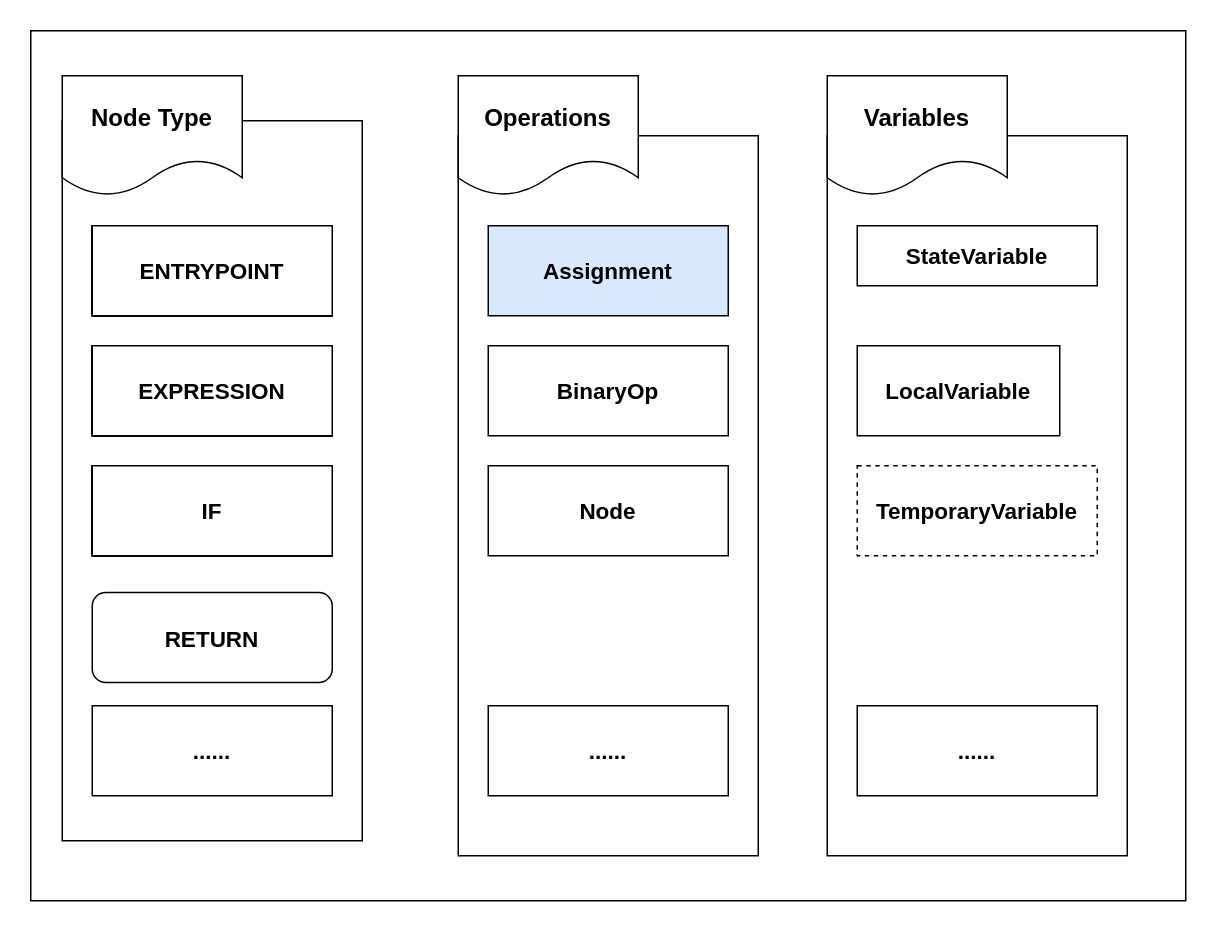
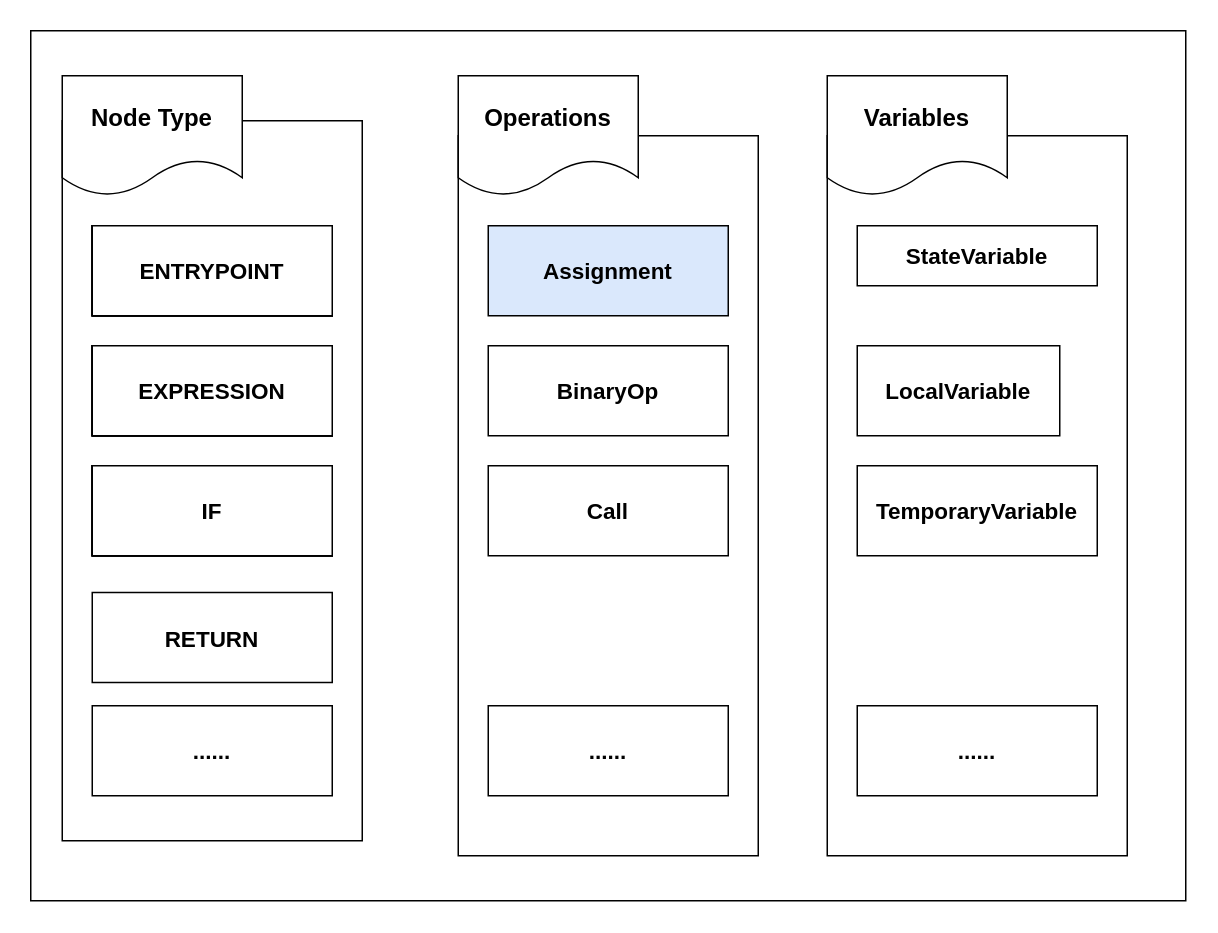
  <mxCell id="0" />
  <mxCell id="1" parent="0" />
  <mxCell id="2" value="" style="rounded=0;whiteSpace=wrap;html=1;labelBackgroundColor=none;" parent="1" vertex="1"><mxGeometry x="20" y="20" width="770" height="580" as="geometry" /></mxCell>
  <mxCell id="3" value="" style="rounded=0;whiteSpace=wrap;html=1;fontSize=15;labelBackgroundColor=none;" parent="1" vertex="1"><mxGeometry x="41" y="80" width="200" height="480" as="geometry" /></mxCell>
  <mxCell id="4" value="" style="rounded=0;whiteSpace=wrap;html=1;labelBackgroundColor=none;" parent="1" vertex="1"><mxGeometry x="305" y="90" width="200" height="480" as="geometry" /></mxCell>
  <mxCell id="5" value="" style="rounded=0;whiteSpace=wrap;html=1;labelBackgroundColor=none;" parent="1" vertex="1"><mxGeometry x="551" y="90" width="200" height="480" as="geometry" /></mxCell>
  <mxCell id="6" value="Node Type" style="shape=document;whiteSpace=wrap;html=1;boundedLbl=1;fontStyle=1;fontSize=16;labelBackgroundColor=none;rounded=0;" parent="1" vertex="1"><mxGeometry x="41" y="50" width="120" height="80" as="geometry" /></mxCell>
  <mxCell id="7" value="Variables" style="shape=document;whiteSpace=wrap;html=1;boundedLbl=1;fontSize=16;fontStyle=1;labelBackgroundColor=none;rounded=0;" parent="1" vertex="1"><mxGeometry x="551" y="50" width="120" height="80" as="geometry" /></mxCell>
  <mxCell id="8" value="ENTRYPOINT" style="rounded=0;whiteSpace=wrap;html=1;fontStyle=1;labelBackgroundColor=none;" parent="1" vertex="1"><mxGeometry x="61" y="150" width="160" height="60" as="geometry" /></mxCell>
  <mxCell id="9" value="EXPRESSION" style="rounded=0;whiteSpace=wrap;html=1;fontStyle=1;labelBackgroundColor=none;" parent="1" vertex="1"><mxGeometry x="61" y="230" width="160" height="60" as="geometry" /></mxCell>
  <mxCell id="10" value="IF" style="rounded=0;whiteSpace=wrap;html=1;fontStyle=1;labelBackgroundColor=none;" parent="1" vertex="1"><mxGeometry x="61" y="310" width="160" height="60" as="geometry" /></mxCell>
- <mxCell id="11" value="RETURN" style="whiteSpace=wrap;html=1;fontStyle=1;fontSize=15;labelBackgroundColor=none;rounded=1;" parent="1" vertex="1"><mxGeometry x="61" y="394.5" width="160" height="60" as="geometry" /></mxCell>
+ <mxCell id="11" value="RETURN" style="rounded=0;whiteSpace=wrap;html=1;fontStyle=1;fontSize=15;labelBackgroundColor=none;" parent="1" vertex="1"><mxGeometry x="61" y="394.5" width="160" height="60" as="geometry" /></mxCell>
  <mxCell id="12" value="......" style="rounded=0;whiteSpace=wrap;html=1;fontStyle=1;fontSize=15;labelBackgroundColor=none;" parent="1" vertex="1"><mxGeometry x="61" y="470" width="160" height="60" as="geometry" /></mxCell>
  <mxCell id="13" value="Assignment" style="rounded=0;whiteSpace=wrap;html=1;fontStyle=1;fontSize=15;labelBackgroundColor=none;fillColor=#dae8fc;" parent="1" vertex="1"><mxGeometry x="325" y="150" width="160" height="60" as="geometry" /></mxCell>
  <mxCell id="14" value="BinaryOp" style="rounded=0;whiteSpace=wrap;html=1;fontStyle=1;fontSize=15;labelBackgroundColor=none;" parent="1" vertex="1"><mxGeometry x="325" y="230" width="160" height="60" as="geometry" /></mxCell>
- <mxCell id="15" value="Node" style="rounded=0;whiteSpace=wrap;html=1;fontStyle=1;fontSize=15;labelBackgroundColor=none;" parent="1" vertex="1"><mxGeometry x="325" y="310" width="160" height="60" as="geometry" /></mxCell>
+ <mxCell id="15" value="Call" style="rounded=0;whiteSpace=wrap;html=1;fontStyle=1;fontSize=15;labelBackgroundColor=none;" parent="1" vertex="1"><mxGeometry x="325" y="310" width="160" height="60" as="geometry" /></mxCell>
  <mxCell id="16" value="......" style="rounded=0;whiteSpace=wrap;html=1;fontStyle=1;fontSize=15;labelBackgroundColor=none;" parent="1" vertex="1"><mxGeometry x="325" y="470" width="160" height="60" as="geometry" /></mxCell>
  <mxCell id="17" value="StateVariable" style="rounded=0;whiteSpace=wrap;html=1;fontSize=15;fontStyle=1;labelBackgroundColor=none;" parent="1" vertex="1"><mxGeometry x="571" y="150" width="160" height="40" as="geometry" /></mxCell>
  <mxCell id="18" value="LocalVariable" style="rounded=0;whiteSpace=wrap;html=1;fontSize=15;fontStyle=1;labelBackgroundColor=none;" parent="1" vertex="1"><mxGeometry x="571" y="230" width="135" height="60" as="geometry" /></mxCell>
- <mxCell id="19" value="TemporaryVariable" style="rounded=0;whiteSpace=wrap;html=1;fontSize=15;fontStyle=1;labelBackgroundColor=none;dashed=1;" parent="1" vertex="1"><mxGeometry x="571" y="310" width="160" height="60" as="geometry" /></mxCell>
+ <mxCell id="19" value="TemporaryVariable" style="rounded=0;whiteSpace=wrap;html=1;fontSize=15;fontStyle=1;labelBackgroundColor=none;" parent="1" vertex="1"><mxGeometry x="571" y="310" width="160" height="60" as="geometry" /></mxCell>
  <mxCell id="20" value="......" style="rounded=0;whiteSpace=wrap;html=1;fontSize=15;fontStyle=1;labelBackgroundColor=none;" parent="1" vertex="1"><mxGeometry x="571" y="470" width="160" height="60" as="geometry" /></mxCell>
  <mxCell id="21" value="ENTRYPOINT" style="rounded=0;whiteSpace=wrap;html=1;fontStyle=1;labelBackgroundColor=none;" parent="1" vertex="1"><mxGeometry x="61" y="150" width="160" height="60" as="geometry" /></mxCell>
  <mxCell id="22" value="EXPRESSION" style="rounded=0;whiteSpace=wrap;html=1;fontStyle=1;labelBackgroundColor=none;" parent="1" vertex="1"><mxGeometry x="61" y="230" width="160" height="60" as="geometry" /></mxCell>
  <mxCell id="23" value="IF" style="rounded=0;whiteSpace=wrap;html=1;fontStyle=1;labelBackgroundColor=none;" parent="1" vertex="1"><mxGeometry x="61" y="310" width="160" height="60" as="geometry" /></mxCell>
  <mxCell id="24" value="ENTRYPOINT" style="rounded=0;whiteSpace=wrap;html=1;fontStyle=1;labelBackgroundColor=none;" parent="1" vertex="1"><mxGeometry x="61" y="150" width="160" height="60" as="geometry" /></mxCell>
  <mxCell id="25" value="EXPRESSION" style="rounded=0;whiteSpace=wrap;html=1;fontStyle=1;labelBackgroundColor=none;" parent="1" vertex="1"><mxGeometry x="61" y="230" width="160" height="60" as="geometry" /></mxCell>
  <mxCell id="26" value="IF" style="rounded=0;whiteSpace=wrap;html=1;fontStyle=1;labelBackgroundColor=none;" parent="1" vertex="1"><mxGeometry x="61" y="310" width="160" height="60" as="geometry" /></mxCell>
  <mxCell id="27" value="ENTRYPOINT" style="rounded=0;whiteSpace=wrap;html=1;fontStyle=1;labelBackgroundColor=none;" parent="1" vertex="1"><mxGeometry x="61" y="150" width="160" height="60" as="geometry" /></mxCell>
  <mxCell id="28" value="EXPRESSION" style="rounded=0;whiteSpace=wrap;html=1;fontStyle=1;labelBackgroundColor=none;" parent="1" vertex="1"><mxGeometry x="61" y="230" width="160" height="60" as="geometry" /></mxCell>
  <mxCell id="29" value="IF" style="rounded=0;whiteSpace=wrap;html=1;fontStyle=1;labelBackgroundColor=none;" parent="1" vertex="1"><mxGeometry x="61" y="310" width="160" height="60" as="geometry" /></mxCell>
  <mxCell id="30" value="ENTRYPOINT" style="rounded=0;whiteSpace=wrap;html=1;fontStyle=1;fontSize=15;labelBackgroundColor=none;" parent="1" vertex="1"><mxGeometry x="61" y="150" width="160" height="60" as="geometry" /></mxCell>
  <mxCell id="31" value="EXPRESSION" style="rounded=0;whiteSpace=wrap;html=1;fontStyle=1;fontSize=15;labelBackgroundColor=none;" parent="1" vertex="1"><mxGeometry x="61" y="230" width="160" height="60" as="geometry" /></mxCell>
  <mxCell id="32" value="IF" style="rounded=0;whiteSpace=wrap;html=1;fontStyle=1;fontSize=15;labelBackgroundColor=none;" parent="1" vertex="1"><mxGeometry x="61" y="310" width="160" height="60" as="geometry" /></mxCell>
  <mxCell id="33" value="Operations" style="shape=document;whiteSpace=wrap;html=1;boundedLbl=1;fontSize=16;fontStyle=1;labelBackgroundColor=none;rounded=0;" parent="1" vertex="1"><mxGeometry x="305" y="50" width="120" height="80" as="geometry" /></mxCell>
